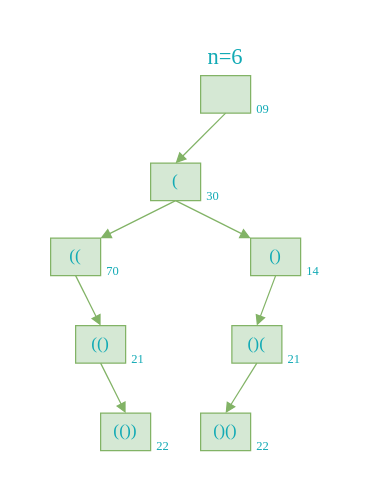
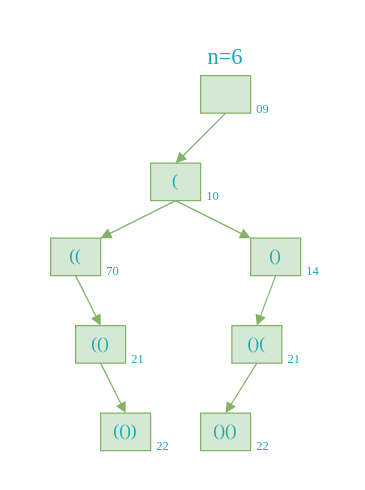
  <mxCell id="0" />
  <mxCell id="1" parent="0" />
  <mxCell id="2" value="&lt;font face=&quot;Monaco&quot; data-font-src=&quot;https://fonts.googleapis.com/css?family=Monaco&quot; style=&quot;font-size: 14px&quot; color=&quot;#12aab5&quot;&gt;(&lt;/font&gt;" style="rounded=0;whiteSpace=wrap;html=1;fillColor=#d5e8d4;strokeColor=#82b366;" vertex="1" parent="1"><mxGeometry x="120" y="130" width="40" height="30" as="geometry" /></mxCell>
  <mxCell id="3" value="&lt;font face=&quot;Monaco&quot; data-font-src=&quot;https://fonts.googleapis.com/css?family=Monaco&quot; style=&quot;font-size: 14px&quot; color=&quot;#12aab5&quot;&gt;((&lt;/font&gt;" style="rounded=0;whiteSpace=wrap;html=1;fillColor=#d5e8d4;strokeColor=#82b366;" vertex="1" parent="1"><mxGeometry x="40" y="190" width="40" height="30" as="geometry" /></mxCell>
  <mxCell id="4" value="&lt;font face=&quot;Monaco&quot; data-font-src=&quot;https://fonts.googleapis.com/css?family=Monaco&quot; style=&quot;font-size: 14px&quot; color=&quot;#12aab5&quot;&gt;()&lt;/font&gt;" style="rounded=0;whiteSpace=wrap;html=1;fillColor=#d5e8d4;strokeColor=#82b366;" vertex="1" parent="1"><mxGeometry x="200" y="190" width="40" height="30" as="geometry" /></mxCell>
  <mxCell id="5" value="&lt;font face=&quot;Monaco&quot; data-font-src=&quot;https://fonts.googleapis.com/css?family=Monaco&quot; style=&quot;font-size: 14px&quot; color=&quot;#12aab5&quot;&gt;()(&lt;/font&gt;" style="rounded=0;whiteSpace=wrap;html=1;fillColor=#d5e8d4;strokeColor=#82b366;" vertex="1" parent="1"><mxGeometry x="185" y="260" width="40" height="30" as="geometry" /></mxCell>
  <mxCell id="6" value="&lt;font face=&quot;Monaco&quot; data-font-src=&quot;https://fonts.googleapis.com/css?family=Monaco&quot; style=&quot;font-size: 14px&quot; color=&quot;#12aab5&quot;&gt;(()&lt;/font&gt;" style="rounded=0;whiteSpace=wrap;html=1;fillColor=#d5e8d4;strokeColor=#82b366;" vertex="1" parent="1"><mxGeometry x="60" y="260" width="40" height="30" as="geometry" /></mxCell>
  <mxCell id="7" value="&lt;font face=&quot;Monaco&quot; data-font-src=&quot;https://fonts.googleapis.com/css?family=Monaco&quot; style=&quot;font-size: 14px&quot; color=&quot;#12aab5&quot;&gt;(())&lt;/font&gt;" style="rounded=0;whiteSpace=wrap;html=1;fillColor=#d5e8d4;strokeColor=#82b366;" vertex="1" parent="1"><mxGeometry x="80" y="330" width="40" height="30" as="geometry" /></mxCell>
  <mxCell id="8" value="&lt;font face=&quot;Monaco&quot; data-font-src=&quot;https://fonts.googleapis.com/css?family=Monaco&quot; style=&quot;font-size: 14px&quot; color=&quot;#12aab5&quot;&gt;()()&lt;/font&gt;" style="rounded=0;whiteSpace=wrap;html=1;fillColor=#d5e8d4;strokeColor=#82b366;" vertex="1" parent="1"><mxGeometry x="160" y="330" width="40" height="30" as="geometry" /></mxCell>
  <mxCell id="9" value="" style="rounded=0;whiteSpace=wrap;html=1;fillColor=#d5e8d4;strokeColor=#82b366;" vertex="1" parent="1"><mxGeometry x="160" y="60" width="40" height="30" as="geometry" /></mxCell>
  <mxCell id="10" value="" style="endArrow=block;html=1;rounded=0;fontSize=14;fontColor=#12AAB5;entryX=0.5;entryY=0;entryDx=0;entryDy=0;fillColor=#d5e8d4;strokeColor=#82b366;exitX=0.5;exitY=1;exitDx=0;exitDy=0;endFill=1;" edge="1" parent="1" source="9" target="2"><mxGeometry width="50" height="50" relative="1" as="geometry"><mxPoint x="220" y="120" as="sourcePoint" /><mxPoint x="190" y="140" as="targetPoint" /></mxGeometry></mxCell>
  <mxCell id="11" value="" style="endArrow=block;html=1;rounded=0;fontSize=14;fontColor=#12AAB5;entryX=1;entryY=0;entryDx=0;entryDy=0;fillColor=#d5e8d4;strokeColor=#82b366;exitX=0.5;exitY=1;exitDx=0;exitDy=0;endFill=1;" edge="1" parent="1" source="2" target="3"><mxGeometry width="50" height="50" relative="1" as="geometry"><mxPoint x="130" y="180" as="sourcePoint" /><mxPoint x="90" y="220" as="targetPoint" /></mxGeometry></mxCell>
  <mxCell id="12" value="" style="endArrow=block;html=1;rounded=0;fontSize=14;fontColor=#12AAB5;entryX=0;entryY=0;entryDx=0;entryDy=0;fillColor=#d5e8d4;strokeColor=#82b366;exitX=0.5;exitY=1;exitDx=0;exitDy=0;endFill=1;" edge="1" parent="1" source="2" target="4"><mxGeometry width="50" height="50" relative="1" as="geometry"><mxPoint x="150" y="180" as="sourcePoint" /><mxPoint x="90" y="200" as="targetPoint" /></mxGeometry></mxCell>
  <mxCell id="13" value="" style="endArrow=block;html=1;rounded=0;fontSize=14;fontColor=#12AAB5;entryX=0.5;entryY=0;entryDx=0;entryDy=0;fillColor=#d5e8d4;strokeColor=#82b366;exitX=0.5;exitY=1;exitDx=0;exitDy=0;endFill=1;" edge="1" parent="1" source="3" target="6"><mxGeometry width="50" height="50" relative="1" as="geometry"><mxPoint x="150" y="230" as="sourcePoint" /><mxPoint x="90" y="250" as="targetPoint" /></mxGeometry></mxCell>
  <mxCell id="14" value="" style="endArrow=block;html=1;rounded=0;fontSize=14;fontColor=#12AAB5;entryX=0.5;entryY=0;entryDx=0;entryDy=0;fillColor=#d5e8d4;strokeColor=#82b366;exitX=0.5;exitY=1;exitDx=0;exitDy=0;endFill=1;" edge="1" parent="1" source="4" target="5"><mxGeometry width="50" height="50" relative="1" as="geometry"><mxPoint x="195" y="240" as="sourcePoint" /><mxPoint x="215" y="280" as="targetPoint" /></mxGeometry></mxCell>
  <mxCell id="15" value="" style="endArrow=block;html=1;rounded=0;fontSize=14;fontColor=#12AAB5;entryX=0.5;entryY=0;entryDx=0;entryDy=0;fillColor=#d5e8d4;strokeColor=#82b366;exitX=0.5;exitY=1;exitDx=0;exitDy=0;endFill=1;" edge="1" parent="1" source="6" target="7"><mxGeometry width="50" height="50" relative="1" as="geometry"><mxPoint x="130" y="290" as="sourcePoint" /><mxPoint x="150" y="330" as="targetPoint" /></mxGeometry></mxCell>
  <mxCell id="16" value="" style="endArrow=block;html=1;rounded=0;fontSize=14;fontColor=#12AAB5;entryX=0.5;entryY=0;entryDx=0;entryDy=0;fillColor=#d5e8d4;strokeColor=#82b366;exitX=0.5;exitY=1;exitDx=0;exitDy=0;endFill=1;" edge="1" parent="1" source="5" target="8"><mxGeometry width="50" height="50" relative="1" as="geometry"><mxPoint x="90" y="300" as="sourcePoint" /><mxPoint x="110" y="340" as="targetPoint" /></mxGeometry></mxCell>
  <mxCell id="17" value="&lt;font face=&quot;Monaco&quot; data-font-src=&quot;https://fonts.googleapis.com/css?family=Monaco&quot; style=&quot;font-size: 18px&quot;&gt;n=6&lt;/font&gt;" style="text;html=1;strokeColor=none;fillColor=none;align=center;verticalAlign=middle;whiteSpace=wrap;rounded=0;fontSize=14;fontColor=#12AAB5;" vertex="1" parent="1"><mxGeometry x="150" y="30" width="60" height="30" as="geometry" /></mxCell>
  <mxCell id="18" value="&lt;font face=&quot;Monaco&quot; data-font-src=&quot;https://fonts.googleapis.com/css?family=Monaco&quot; style=&quot;font-size: 10px&quot;&gt;09&lt;/font&gt;" style="text;html=1;strokeColor=none;fillColor=none;align=center;verticalAlign=middle;whiteSpace=wrap;rounded=0;fontSize=14;fontColor=#12AAB5;" vertex="1" parent="1"><mxGeometry x="200" y="80" width="20" height="10" as="geometry" /></mxCell>
- <mxCell id="19" value="&lt;font face=&quot;Monaco&quot; data-font-src=&quot;https://fonts.googleapis.com/css?family=Monaco&quot; style=&quot;font-size: 10px&quot;&gt;30&lt;/font&gt;" style="text;html=1;strokeColor=none;fillColor=none;align=center;verticalAlign=middle;whiteSpace=wrap;rounded=0;fontSize=14;fontColor=#12AAB5;" vertex="1" parent="1"><mxGeometry x="160" y="150" width="20" height="10" as="geometry" /></mxCell>
+ <mxCell id="19" value="&lt;font face=&quot;Monaco&quot; data-font-src=&quot;https://fonts.googleapis.com/css?family=Monaco&quot; style=&quot;font-size: 10px&quot;&gt;10&lt;/font&gt;" style="text;html=1;strokeColor=none;fillColor=none;align=center;verticalAlign=middle;whiteSpace=wrap;rounded=0;fontSize=14;fontColor=#12AAB5;" vertex="1" parent="1"><mxGeometry x="160" y="150" width="20" height="10" as="geometry" /></mxCell>
  <mxCell id="20" value="&lt;font face=&quot;Monaco&quot; data-font-src=&quot;https://fonts.googleapis.com/css?family=Monaco&quot; style=&quot;font-size: 10px&quot;&gt;70&lt;/font&gt;" style="text;html=1;strokeColor=none;fillColor=none;align=center;verticalAlign=middle;whiteSpace=wrap;rounded=0;fontSize=14;fontColor=#12AAB5;" vertex="1" parent="1"><mxGeometry x="80" y="210" width="20" height="10" as="geometry" /></mxCell>
  <mxCell id="21" value="&lt;font face=&quot;Monaco&quot;&gt;&lt;span style=&quot;font-size: 10px&quot;&gt;14&lt;/span&gt;&lt;/font&gt;" style="text;html=1;strokeColor=none;fillColor=none;align=center;verticalAlign=middle;whiteSpace=wrap;rounded=0;fontSize=14;fontColor=#12AAB5;" vertex="1" parent="1"><mxGeometry x="240" y="210" width="20" height="10" as="geometry" /></mxCell>
  <mxCell id="22" value="&lt;font face=&quot;Monaco&quot; data-font-src=&quot;https://fonts.googleapis.com/css?family=Monaco&quot; style=&quot;font-size: 10px&quot;&gt;21&lt;/font&gt;" style="text;html=1;strokeColor=none;fillColor=none;align=center;verticalAlign=middle;whiteSpace=wrap;rounded=0;fontSize=14;fontColor=#12AAB5;" vertex="1" parent="1"><mxGeometry x="100" y="280" width="20" height="10" as="geometry" /></mxCell>
  <mxCell id="23" value="&lt;font face=&quot;Monaco&quot;&gt;&lt;span style=&quot;font-size: 10px&quot;&gt;21&lt;/span&gt;&lt;/font&gt;" style="text;html=1;strokeColor=none;fillColor=none;align=center;verticalAlign=middle;whiteSpace=wrap;rounded=0;fontSize=14;fontColor=#12AAB5;" vertex="1" parent="1"><mxGeometry x="225" y="280" width="20" height="10" as="geometry" /></mxCell>
  <mxCell id="24" value="&lt;font face=&quot;Monaco&quot; data-font-src=&quot;https://fonts.googleapis.com/css?family=Monaco&quot; style=&quot;font-size: 10px&quot;&gt;22&lt;/font&gt;" style="text;html=1;strokeColor=none;fillColor=none;align=center;verticalAlign=middle;whiteSpace=wrap;rounded=0;fontSize=14;fontColor=#12AAB5;" vertex="1" parent="1"><mxGeometry x="120" y="350" width="20" height="10" as="geometry" /></mxCell>
  <mxCell id="25" value="&lt;font face=&quot;Monaco&quot;&gt;&lt;span style=&quot;font-size: 10px&quot;&gt;22&lt;/span&gt;&lt;/font&gt;" style="text;html=1;strokeColor=none;fillColor=none;align=center;verticalAlign=middle;whiteSpace=wrap;rounded=0;fontSize=14;fontColor=#12AAB5;" vertex="1" parent="1"><mxGeometry x="200" y="350" width="20" height="10" as="geometry" /></mxCell>
  <mxCell id="26" value="" style="rounded=0;whiteSpace=wrap;html=1;fontFamily=Monaco;fontSource=https%3A%2F%2Ffonts.googleapis.com%2Fcss%3Ffamily%3DMonaco;fontSize=10;fontColor=#12AAB5;fillColor=none;strokeColor=none;" vertex="1" parent="1"><mxGeometry x="20" y="20" width="250" height="350" as="geometry" /></mxCell>
